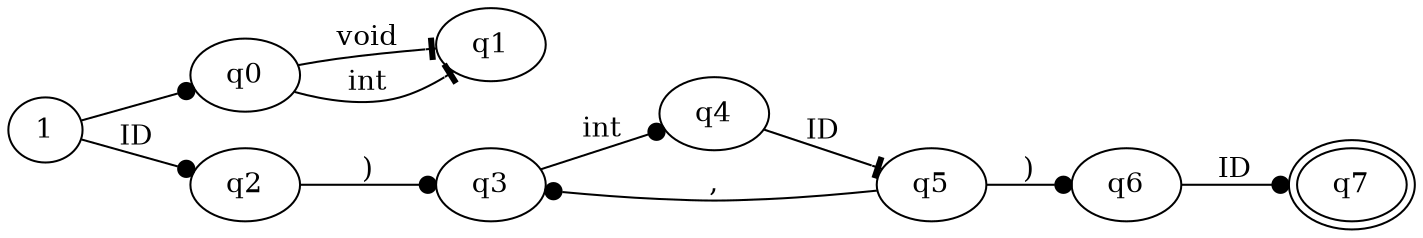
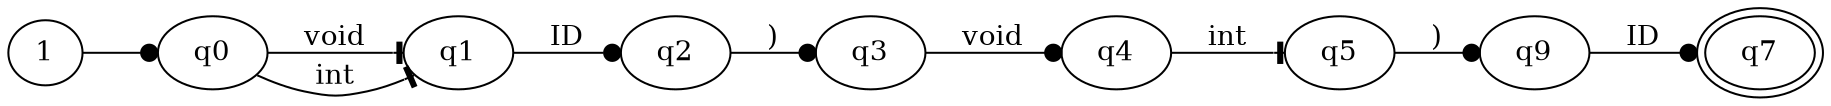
  digraph {
    rankdir=LR
    edge [arrowhead=dot]
    n1 [height=0.00001 label=1 width=0.00001]
    q0
    q1
    q2
    q3
    q4
    q5
-   q6
+   q6 [label=q9]
    q7 [peripheries=2]
    n1 -> q0
    q0 -> q1 [arrowhead=tee label=void]
    q0 -> q1 [arrowhead=tee label=int]
-   n1 -> q2 [label=ID]
+   q1 -> q2 [label=ID]
    q2 -> q3 [label=")"]
-   q3 -> q4 [label=int]
-   q4 -> q5 [arrowhead=tee label=ID]
-   q5 -> q3 [label=","]
+   q3 -> q4 [label=void]
+   q4 -> q5 [arrowhead=tee label=int]
    q5 -> q6 [label=")"]
    q6 -> q7 [label=ID]
  }
